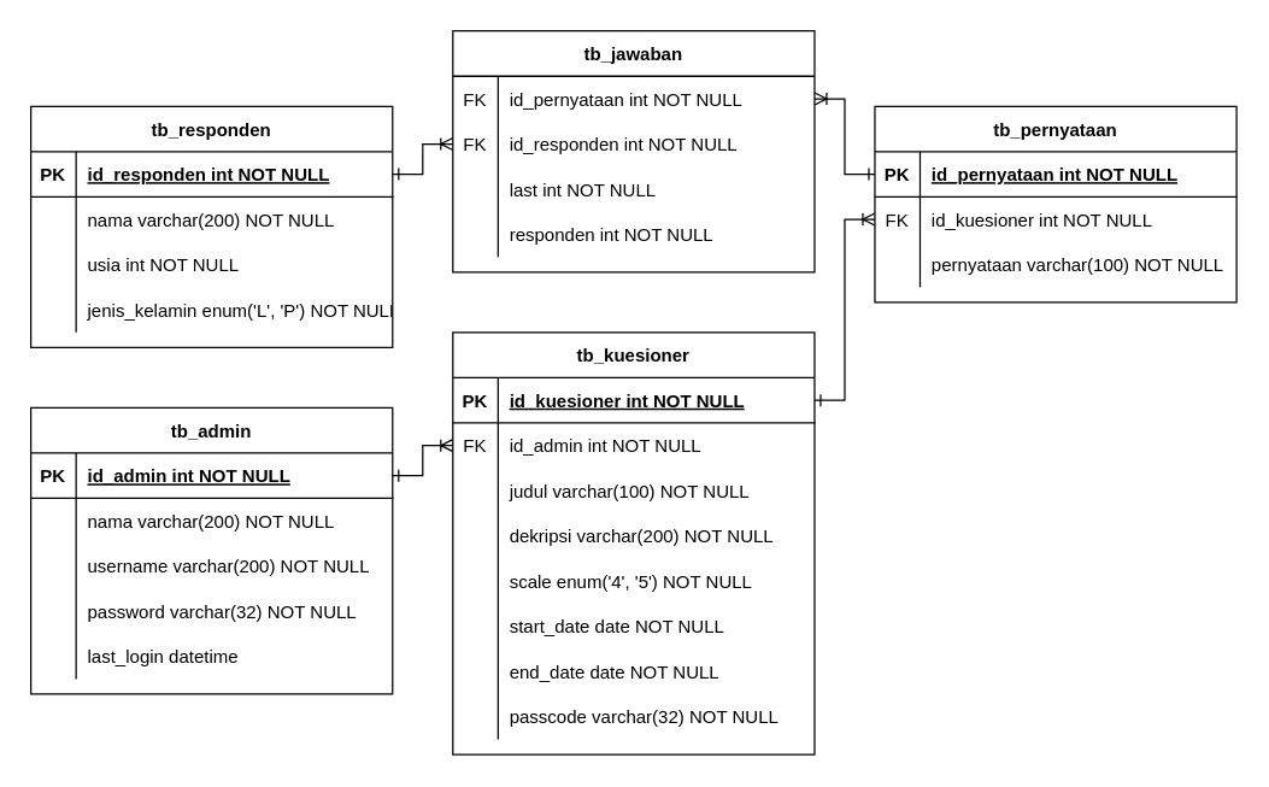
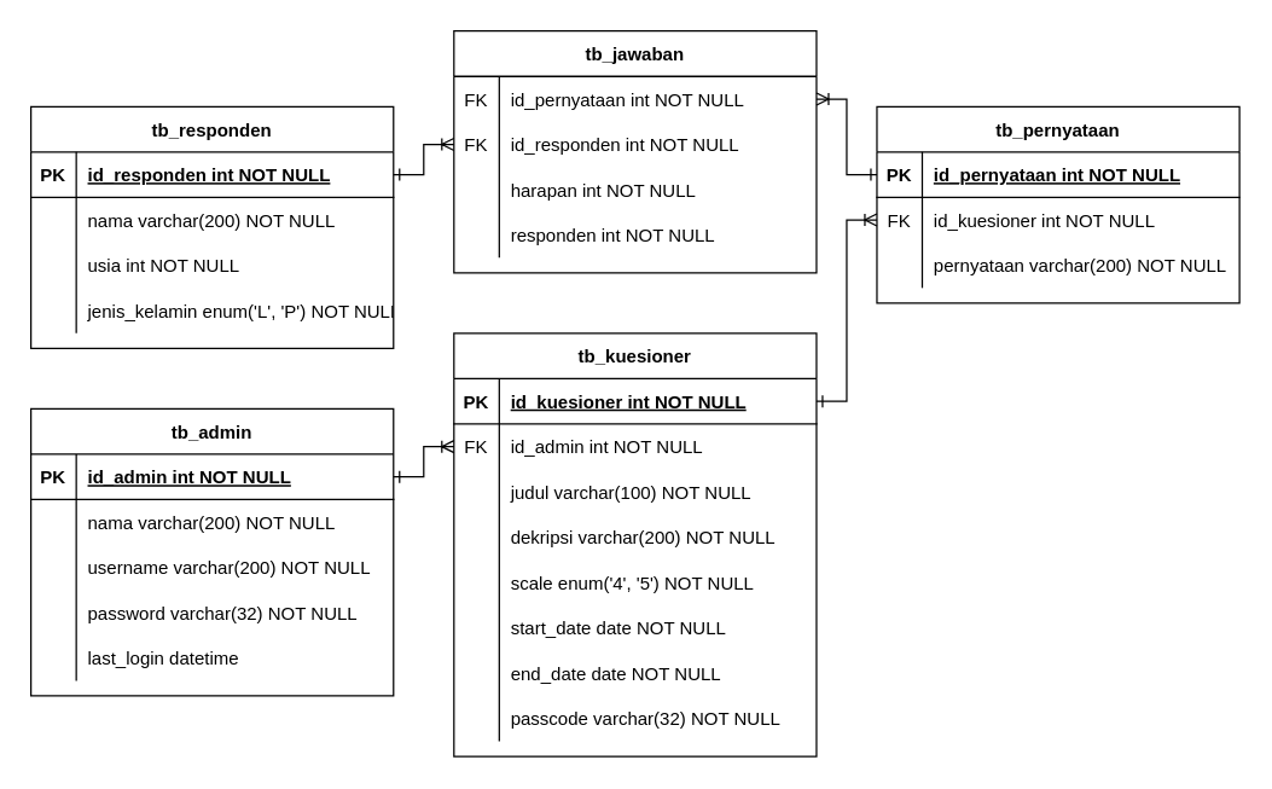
  <mxCell id="0" />
  <mxCell id="1" parent="0" />
  <mxCell id="2" style="edgeStyle=orthogonalEdgeStyle;rounded=0;orthogonalLoop=1;jettySize=auto;html=1;startArrow=ERoneToMany;startFill=0;endArrow=ERone;endFill=0;" parent="1" source="48" target="20" edge="1"><mxGeometry relative="1" as="geometry" /></mxCell>
  <mxCell id="3" style="edgeStyle=orthogonalEdgeStyle;rounded=0;orthogonalLoop=1;jettySize=auto;html=1;startArrow=ERoneToMany;startFill=0;endArrow=ERone;endFill=0;" parent="1" source="71" target="45" edge="1"><mxGeometry relative="1" as="geometry" /></mxCell>
  <mxCell id="4" style="edgeStyle=orthogonalEdgeStyle;rounded=0;orthogonalLoop=1;jettySize=auto;html=1;startArrow=ERoneToMany;startFill=0;endArrow=ERone;endFill=0;" parent="1" source="74" target="7" edge="1"><mxGeometry relative="1" as="geometry" /></mxCell>
  <mxCell id="5" style="edgeStyle=orthogonalEdgeStyle;rounded=0;orthogonalLoop=1;jettySize=auto;html=1;startArrow=ERone;startFill=0;endArrow=ERoneToMany;endFill=0;" edge="1" parent="1" source="55" target="23"><mxGeometry relative="1" as="geometry" /></mxCell>
  <mxCell id="6" value="tb_responden" style="shape=table;startSize=30;container=1;collapsible=1;childLayout=tableLayout;fixedRows=1;rowLines=0;fontStyle=1;align=center;resizeLast=1;" parent="1" vertex="1"><mxGeometry x="20" y="70" width="240" height="160" as="geometry" /></mxCell>
  <mxCell id="7" value="" style="shape=partialRectangle;collapsible=0;dropTarget=0;pointerEvents=0;fillColor=none;points=[[0,0.5],[1,0.5]];portConstraint=eastwest;top=0;left=0;right=0;bottom=1;" parent="6" vertex="1"><mxGeometry y="30" width="240" height="30" as="geometry" /></mxCell>
  <mxCell id="8" value="PK" style="shape=partialRectangle;overflow=hidden;connectable=0;fillColor=none;top=0;left=0;bottom=0;right=0;fontStyle=1;" parent="7" vertex="1"><mxGeometry width="30" height="30" as="geometry" /></mxCell>
  <mxCell id="9" value="id_responden int NOT NULL " style="shape=partialRectangle;overflow=hidden;connectable=0;fillColor=none;top=0;left=0;bottom=0;right=0;align=left;spacingLeft=6;fontStyle=5;" parent="7" vertex="1"><mxGeometry x="30" width="210" height="30" as="geometry" /></mxCell>
  <mxCell id="10" value="" style="shape=partialRectangle;collapsible=0;dropTarget=0;pointerEvents=0;fillColor=none;points=[[0,0.5],[1,0.5]];portConstraint=eastwest;top=0;left=0;right=0;bottom=0;" parent="6" vertex="1"><mxGeometry y="60" width="240" height="30" as="geometry" /></mxCell>
  <mxCell id="11" value="" style="shape=partialRectangle;overflow=hidden;connectable=0;fillColor=none;top=0;left=0;bottom=0;right=0;" parent="10" vertex="1"><mxGeometry width="30" height="30" as="geometry" /></mxCell>
  <mxCell id="12" value="nama varchar(200) NOT NULL" style="shape=partialRectangle;overflow=hidden;connectable=0;fillColor=none;top=0;left=0;bottom=0;right=0;align=left;spacingLeft=6;" parent="10" vertex="1"><mxGeometry x="30" width="210" height="30" as="geometry" /></mxCell>
  <mxCell id="13" value="" style="shape=partialRectangle;collapsible=0;dropTarget=0;pointerEvents=0;fillColor=none;points=[[0,0.5],[1,0.5]];portConstraint=eastwest;top=0;left=0;right=0;bottom=0;" vertex="1" parent="6"><mxGeometry y="90" width="240" height="30" as="geometry" /></mxCell>
  <mxCell id="14" value="" style="shape=partialRectangle;overflow=hidden;connectable=0;fillColor=none;top=0;left=0;bottom=0;right=0;" vertex="1" parent="13"><mxGeometry width="30" height="30" as="geometry" /></mxCell>
  <mxCell id="15" value="usia int NOT NULL" style="shape=partialRectangle;overflow=hidden;connectable=0;fillColor=none;top=0;left=0;bottom=0;right=0;align=left;spacingLeft=6;" vertex="1" parent="13"><mxGeometry x="30" width="210" height="30" as="geometry" /></mxCell>
  <mxCell id="16" value="" style="shape=partialRectangle;collapsible=0;dropTarget=0;pointerEvents=0;fillColor=none;points=[[0,0.5],[1,0.5]];portConstraint=eastwest;top=0;left=0;right=0;bottom=0;" parent="6" vertex="1"><mxGeometry y="120" width="240" height="30" as="geometry" /></mxCell>
  <mxCell id="17" value="" style="shape=partialRectangle;overflow=hidden;connectable=0;fillColor=none;top=0;left=0;bottom=0;right=0;" parent="16" vertex="1"><mxGeometry width="30" height="30" as="geometry" /></mxCell>
  <mxCell id="18" value="jenis_kelamin enum('L', 'P') NOT NULL" style="shape=partialRectangle;overflow=hidden;connectable=0;fillColor=none;top=0;left=0;bottom=0;right=0;align=left;spacingLeft=6;" parent="16" vertex="1"><mxGeometry x="30" width="210" height="30" as="geometry" /></mxCell>
  <mxCell id="19" value="tb_kuesioner" style="shape=table;startSize=30;container=1;collapsible=1;childLayout=tableLayout;fixedRows=1;rowLines=0;fontStyle=1;align=center;resizeLast=1;" parent="1" vertex="1"><mxGeometry x="300" y="220" width="240" height="280" as="geometry" /></mxCell>
  <mxCell id="20" value="" style="shape=partialRectangle;collapsible=0;dropTarget=0;pointerEvents=0;fillColor=none;points=[[0,0.5],[1,0.5]];portConstraint=eastwest;top=0;left=0;right=0;bottom=1;" parent="19" vertex="1"><mxGeometry y="30" width="240" height="30" as="geometry" /></mxCell>
  <mxCell id="21" value="PK" style="shape=partialRectangle;overflow=hidden;connectable=0;fillColor=none;top=0;left=0;bottom=0;right=0;fontStyle=1;" parent="20" vertex="1"><mxGeometry width="30" height="30" as="geometry" /></mxCell>
  <mxCell id="22" value="id_kuesioner int NOT NULL " style="shape=partialRectangle;overflow=hidden;connectable=0;fillColor=none;top=0;left=0;bottom=0;right=0;align=left;spacingLeft=6;fontStyle=5;" parent="20" vertex="1"><mxGeometry x="30" width="210" height="30" as="geometry" /></mxCell>
  <mxCell id="23" value="" style="shape=partialRectangle;collapsible=0;dropTarget=0;pointerEvents=0;fillColor=none;points=[[0,0.5],[1,0.5]];portConstraint=eastwest;top=0;left=0;right=0;bottom=0;" parent="19" vertex="1"><mxGeometry y="60" width="240" height="30" as="geometry" /></mxCell>
  <mxCell id="24" value="FK" style="shape=partialRectangle;overflow=hidden;connectable=0;fillColor=none;top=0;left=0;bottom=0;right=0;" parent="23" vertex="1"><mxGeometry width="30" height="30" as="geometry" /></mxCell>
  <mxCell id="25" value="id_admin int NOT NULL" style="shape=partialRectangle;overflow=hidden;connectable=0;fillColor=none;top=0;left=0;bottom=0;right=0;align=left;spacingLeft=6;" parent="23" vertex="1"><mxGeometry x="30" width="210" height="30" as="geometry" /></mxCell>
  <mxCell id="26" value="" style="shape=partialRectangle;collapsible=0;dropTarget=0;pointerEvents=0;fillColor=none;points=[[0,0.5],[1,0.5]];portConstraint=eastwest;top=0;left=0;right=0;bottom=0;" vertex="1" parent="19"><mxGeometry y="90" width="240" height="30" as="geometry" /></mxCell>
  <mxCell id="27" value="" style="shape=partialRectangle;overflow=hidden;connectable=0;fillColor=none;top=0;left=0;bottom=0;right=0;" vertex="1" parent="26"><mxGeometry width="30" height="30" as="geometry" /></mxCell>
  <mxCell id="28" value="judul varchar(100) NOT NULL" style="shape=partialRectangle;overflow=hidden;connectable=0;fillColor=none;top=0;left=0;bottom=0;right=0;align=left;spacingLeft=6;" vertex="1" parent="26"><mxGeometry x="30" width="210" height="30" as="geometry" /></mxCell>
  <mxCell id="29" value="" style="shape=partialRectangle;collapsible=0;dropTarget=0;pointerEvents=0;fillColor=none;points=[[0,0.5],[1,0.5]];portConstraint=eastwest;top=0;left=0;right=0;bottom=0;" parent="19" vertex="1"><mxGeometry y="120" width="240" height="30" as="geometry" /></mxCell>
  <mxCell id="30" value="" style="shape=partialRectangle;overflow=hidden;connectable=0;fillColor=none;top=0;left=0;bottom=0;right=0;" parent="29" vertex="1"><mxGeometry width="30" height="30" as="geometry" /></mxCell>
  <mxCell id="31" value="dekripsi varchar(200) NOT NULL" style="shape=partialRectangle;overflow=hidden;connectable=0;fillColor=none;top=0;left=0;bottom=0;right=0;align=left;spacingLeft=6;" parent="29" vertex="1"><mxGeometry x="30" width="210" height="30" as="geometry" /></mxCell>
  <mxCell id="32" value="" style="shape=partialRectangle;collapsible=0;dropTarget=0;pointerEvents=0;fillColor=none;points=[[0,0.5],[1,0.5]];portConstraint=eastwest;top=0;left=0;right=0;bottom=0;" parent="19" vertex="1"><mxGeometry y="150" width="240" height="30" as="geometry" /></mxCell>
  <mxCell id="33" value="" style="shape=partialRectangle;overflow=hidden;connectable=0;fillColor=none;top=0;left=0;bottom=0;right=0;" parent="32" vertex="1"><mxGeometry width="30" height="30" as="geometry" /></mxCell>
  <mxCell id="34" value="scale enum('4', '5') NOT NULL" style="shape=partialRectangle;overflow=hidden;connectable=0;fillColor=none;top=0;left=0;bottom=0;right=0;align=left;spacingLeft=6;" parent="32" vertex="1"><mxGeometry x="30" width="210" height="30" as="geometry" /></mxCell>
  <mxCell id="35" value="" style="shape=partialRectangle;collapsible=0;dropTarget=0;pointerEvents=0;fillColor=none;points=[[0,0.5],[1,0.5]];portConstraint=eastwest;top=0;left=0;right=0;bottom=0;" parent="19" vertex="1"><mxGeometry y="180" width="240" height="30" as="geometry" /></mxCell>
  <mxCell id="36" value="" style="shape=partialRectangle;overflow=hidden;connectable=0;fillColor=none;top=0;left=0;bottom=0;right=0;" parent="35" vertex="1"><mxGeometry width="30" height="30" as="geometry" /></mxCell>
  <mxCell id="37" value="start_date date NOT NULL" style="shape=partialRectangle;overflow=hidden;connectable=0;fillColor=none;top=0;left=0;bottom=0;right=0;align=left;spacingLeft=6;" parent="35" vertex="1"><mxGeometry x="30" width="210" height="30" as="geometry" /></mxCell>
  <mxCell id="38" value="" style="shape=partialRectangle;collapsible=0;dropTarget=0;pointerEvents=0;fillColor=none;points=[[0,0.5],[1,0.5]];portConstraint=eastwest;top=0;left=0;right=0;bottom=0;" parent="19" vertex="1"><mxGeometry y="210" width="240" height="30" as="geometry" /></mxCell>
  <mxCell id="39" value="" style="shape=partialRectangle;overflow=hidden;connectable=0;fillColor=none;top=0;left=0;bottom=0;right=0;" parent="38" vertex="1"><mxGeometry width="30" height="30" as="geometry" /></mxCell>
  <mxCell id="40" value="end_date date NOT NULL" style="shape=partialRectangle;overflow=hidden;connectable=0;fillColor=none;top=0;left=0;bottom=0;right=0;align=left;spacingLeft=6;" parent="38" vertex="1"><mxGeometry x="30" width="210" height="30" as="geometry" /></mxCell>
  <mxCell id="41" value="" style="shape=partialRectangle;collapsible=0;dropTarget=0;pointerEvents=0;fillColor=none;points=[[0,0.5],[1,0.5]];portConstraint=eastwest;top=0;left=0;right=0;bottom=0;" vertex="1" parent="19"><mxGeometry y="240" width="240" height="30" as="geometry" /></mxCell>
  <mxCell id="42" value="" style="shape=partialRectangle;overflow=hidden;connectable=0;fillColor=none;top=0;left=0;bottom=0;right=0;" vertex="1" parent="41"><mxGeometry width="30" height="30" as="geometry" /></mxCell>
  <mxCell id="43" value="passcode varchar(32) NOT NULL" style="shape=partialRectangle;overflow=hidden;connectable=0;fillColor=none;top=0;left=0;bottom=0;right=0;align=left;spacingLeft=6;" vertex="1" parent="41"><mxGeometry x="30" width="210" height="30" as="geometry" /></mxCell>
  <mxCell id="44" value="tb_pernyataan" style="shape=table;startSize=30;container=1;collapsible=1;childLayout=tableLayout;fixedRows=1;rowLines=0;fontStyle=1;align=center;resizeLast=1;" parent="1" vertex="1"><mxGeometry x="580" y="70" width="240" height="130" as="geometry" /></mxCell>
  <mxCell id="45" value="" style="shape=partialRectangle;collapsible=0;dropTarget=0;pointerEvents=0;fillColor=none;points=[[0,0.5],[1,0.5]];portConstraint=eastwest;top=0;left=0;right=0;bottom=1;" parent="44" vertex="1"><mxGeometry y="30" width="240" height="30" as="geometry" /></mxCell>
  <mxCell id="46" value="PK" style="shape=partialRectangle;overflow=hidden;connectable=0;fillColor=none;top=0;left=0;bottom=0;right=0;fontStyle=1;" parent="45" vertex="1"><mxGeometry width="30" height="30" as="geometry" /></mxCell>
  <mxCell id="47" value="id_pernyataan int NOT NULL" style="shape=partialRectangle;overflow=hidden;connectable=0;fillColor=none;top=0;left=0;bottom=0;right=0;align=left;spacingLeft=6;fontStyle=5;" parent="45" vertex="1"><mxGeometry x="30" width="210" height="30" as="geometry" /></mxCell>
  <mxCell id="48" value="" style="shape=partialRectangle;collapsible=0;dropTarget=0;pointerEvents=0;fillColor=none;points=[[0,0.5],[1,0.5]];portConstraint=eastwest;top=0;left=0;right=0;bottom=0;" parent="44" vertex="1"><mxGeometry y="60" width="240" height="30" as="geometry" /></mxCell>
  <mxCell id="49" value="FK" style="shape=partialRectangle;overflow=hidden;connectable=0;fillColor=none;top=0;left=0;bottom=0;right=0;" parent="48" vertex="1"><mxGeometry width="30" height="30" as="geometry" /></mxCell>
  <mxCell id="50" value="id_kuesioner int NOT NULL" style="shape=partialRectangle;overflow=hidden;connectable=0;fillColor=none;top=0;left=0;bottom=0;right=0;align=left;spacingLeft=6;" parent="48" vertex="1"><mxGeometry x="30" width="210" height="30" as="geometry" /></mxCell>
  <mxCell id="51" value="" style="shape=partialRectangle;collapsible=0;dropTarget=0;pointerEvents=0;fillColor=none;points=[[0,0.5],[1,0.5]];portConstraint=eastwest;top=0;left=0;right=0;bottom=0;" parent="44" vertex="1"><mxGeometry y="90" width="240" height="30" as="geometry" /></mxCell>
  <mxCell id="52" value="" style="shape=partialRectangle;overflow=hidden;connectable=0;fillColor=none;top=0;left=0;bottom=0;right=0;" parent="51" vertex="1"><mxGeometry width="30" height="30" as="geometry" /></mxCell>
- <mxCell id="53" value="pernyataan varchar(100) NOT NULL" style="shape=partialRectangle;overflow=hidden;connectable=0;fillColor=none;top=0;left=0;bottom=0;right=0;align=left;spacingLeft=6;" parent="51" vertex="1"><mxGeometry x="30" width="210" height="30" as="geometry" /></mxCell>
+ <mxCell id="53" value="pernyataan varchar(200) NOT NULL" style="shape=partialRectangle;overflow=hidden;connectable=0;fillColor=none;top=0;left=0;bottom=0;right=0;align=left;spacingLeft=6;" parent="51" vertex="1"><mxGeometry x="30" width="210" height="30" as="geometry" /></mxCell>
  <mxCell id="54" value="tb_admin" style="shape=table;startSize=30;container=1;collapsible=1;childLayout=tableLayout;fixedRows=1;rowLines=0;fontStyle=1;align=center;resizeLast=1;" vertex="1" parent="1"><mxGeometry x="20" y="270" width="240" height="190" as="geometry" /></mxCell>
  <mxCell id="55" value="" style="shape=partialRectangle;collapsible=0;dropTarget=0;pointerEvents=0;fillColor=none;points=[[0,0.5],[1,0.5]];portConstraint=eastwest;top=0;left=0;right=0;bottom=1;" vertex="1" parent="54"><mxGeometry y="30" width="240" height="30" as="geometry" /></mxCell>
  <mxCell id="56" value="PK" style="shape=partialRectangle;overflow=hidden;connectable=0;fillColor=none;top=0;left=0;bottom=0;right=0;fontStyle=1;" vertex="1" parent="55"><mxGeometry width="30" height="30" as="geometry" /></mxCell>
  <mxCell id="57" value="id_admin int NOT NULL " style="shape=partialRectangle;overflow=hidden;connectable=0;fillColor=none;top=0;left=0;bottom=0;right=0;align=left;spacingLeft=6;fontStyle=5;" vertex="1" parent="55"><mxGeometry x="30" width="210" height="30" as="geometry" /></mxCell>
  <mxCell id="58" value="" style="shape=partialRectangle;collapsible=0;dropTarget=0;pointerEvents=0;fillColor=none;points=[[0,0.5],[1,0.5]];portConstraint=eastwest;top=0;left=0;right=0;bottom=0;" vertex="1" parent="54"><mxGeometry y="60" width="240" height="30" as="geometry" /></mxCell>
  <mxCell id="59" value="" style="shape=partialRectangle;overflow=hidden;connectable=0;fillColor=none;top=0;left=0;bottom=0;right=0;" vertex="1" parent="58"><mxGeometry width="30" height="30" as="geometry" /></mxCell>
  <mxCell id="60" value="nama varchar(200) NOT NULL" style="shape=partialRectangle;overflow=hidden;connectable=0;fillColor=none;top=0;left=0;bottom=0;right=0;align=left;spacingLeft=6;" vertex="1" parent="58"><mxGeometry x="30" width="210" height="30" as="geometry" /></mxCell>
  <mxCell id="61" value="" style="shape=partialRectangle;collapsible=0;dropTarget=0;pointerEvents=0;fillColor=none;points=[[0,0.5],[1,0.5]];portConstraint=eastwest;top=0;left=0;right=0;bottom=0;" vertex="1" parent="54"><mxGeometry y="90" width="240" height="30" as="geometry" /></mxCell>
  <mxCell id="62" value="" style="shape=partialRectangle;overflow=hidden;connectable=0;fillColor=none;top=0;left=0;bottom=0;right=0;" vertex="1" parent="61"><mxGeometry width="30" height="30" as="geometry" /></mxCell>
  <mxCell id="63" value="username varchar(200) NOT NULL" style="shape=partialRectangle;overflow=hidden;connectable=0;fillColor=none;top=0;left=0;bottom=0;right=0;align=left;spacingLeft=6;" vertex="1" parent="61"><mxGeometry x="30" width="210" height="30" as="geometry" /></mxCell>
  <mxCell id="64" value="" style="shape=partialRectangle;collapsible=0;dropTarget=0;pointerEvents=0;fillColor=none;points=[[0,0.5],[1,0.5]];portConstraint=eastwest;top=0;left=0;right=0;bottom=0;" vertex="1" parent="54"><mxGeometry y="120" width="240" height="30" as="geometry" /></mxCell>
  <mxCell id="65" value="" style="shape=partialRectangle;overflow=hidden;connectable=0;fillColor=none;top=0;left=0;bottom=0;right=0;" vertex="1" parent="64"><mxGeometry width="30" height="30" as="geometry" /></mxCell>
  <mxCell id="66" value="password varchar(32) NOT NULL" style="shape=partialRectangle;overflow=hidden;connectable=0;fillColor=none;top=0;left=0;bottom=0;right=0;align=left;spacingLeft=6;" vertex="1" parent="64"><mxGeometry x="30" width="210" height="30" as="geometry" /></mxCell>
  <mxCell id="67" value="" style="shape=partialRectangle;collapsible=0;dropTarget=0;pointerEvents=0;fillColor=none;points=[[0,0.5],[1,0.5]];portConstraint=eastwest;top=0;left=0;right=0;bottom=0;" vertex="1" parent="54"><mxGeometry y="150" width="240" height="30" as="geometry" /></mxCell>
  <mxCell id="68" value="" style="shape=partialRectangle;overflow=hidden;connectable=0;fillColor=none;top=0;left=0;bottom=0;right=0;" vertex="1" parent="67"><mxGeometry width="30" height="30" as="geometry" /></mxCell>
  <mxCell id="69" value="last_login datetime" style="shape=partialRectangle;overflow=hidden;connectable=0;fillColor=none;top=0;left=0;bottom=0;right=0;align=left;spacingLeft=6;" vertex="1" parent="67"><mxGeometry x="30" width="210" height="30" as="geometry" /></mxCell>
  <mxCell id="70" value="tb_jawaban" style="shape=table;startSize=30;container=1;collapsible=1;childLayout=tableLayout;fixedRows=1;rowLines=0;fontStyle=1;align=center;resizeLast=1;" parent="1" vertex="1"><mxGeometry x="300" y="20" width="240" height="160" as="geometry" /></mxCell>
  <mxCell id="71" value="" style="shape=partialRectangle;collapsible=0;dropTarget=0;pointerEvents=0;fillColor=none;points=[[0,0.5],[1,0.5]];portConstraint=eastwest;top=0;left=0;right=0;bottom=0;" parent="70" vertex="1"><mxGeometry y="30" width="240" height="30" as="geometry" /></mxCell>
  <mxCell id="72" value="FK" style="shape=partialRectangle;overflow=hidden;connectable=0;fillColor=none;top=0;left=0;bottom=0;right=0;" parent="71" vertex="1"><mxGeometry width="30" height="30" as="geometry" /></mxCell>
  <mxCell id="73" value="id_pernyataan int NOT NULL" style="shape=partialRectangle;overflow=hidden;connectable=0;fillColor=none;top=0;left=0;bottom=0;right=0;align=left;spacingLeft=6;" parent="71" vertex="1"><mxGeometry x="30" width="210" height="30" as="geometry" /></mxCell>
  <mxCell id="74" value="" style="shape=partialRectangle;collapsible=0;dropTarget=0;pointerEvents=0;fillColor=none;points=[[0,0.5],[1,0.5]];portConstraint=eastwest;top=0;left=0;right=0;bottom=0;" parent="70" vertex="1"><mxGeometry y="60" width="240" height="30" as="geometry" /></mxCell>
  <mxCell id="75" value="FK" style="shape=partialRectangle;overflow=hidden;connectable=0;fillColor=none;top=0;left=0;bottom=0;right=0;" parent="74" vertex="1"><mxGeometry width="30" height="30" as="geometry" /></mxCell>
  <mxCell id="76" value="id_responden int NOT NULL" style="shape=partialRectangle;overflow=hidden;connectable=0;fillColor=none;top=0;left=0;bottom=0;right=0;align=left;spacingLeft=6;" parent="74" vertex="1"><mxGeometry x="30" width="210" height="30" as="geometry" /></mxCell>
  <mxCell id="77" value="" style="shape=partialRectangle;collapsible=0;dropTarget=0;pointerEvents=0;fillColor=none;points=[[0,0.5],[1,0.5]];portConstraint=eastwest;top=0;left=0;right=0;bottom=0;" parent="70" vertex="1"><mxGeometry y="90" width="240" height="30" as="geometry" /></mxCell>
  <mxCell id="78" value="" style="shape=partialRectangle;overflow=hidden;connectable=0;fillColor=none;top=0;left=0;bottom=0;right=0;" parent="77" vertex="1"><mxGeometry width="30" height="30" as="geometry" /></mxCell>
- <mxCell id="79" value="last int NOT NULL" style="shape=partialRectangle;overflow=hidden;connectable=0;fillColor=none;top=0;left=0;bottom=0;right=0;align=left;spacingLeft=6;" parent="77" vertex="1"><mxGeometry x="30" width="210" height="30" as="geometry" /></mxCell>
+ <mxCell id="79" value="harapan int NOT NULL" style="shape=partialRectangle;overflow=hidden;connectable=0;fillColor=none;top=0;left=0;bottom=0;right=0;align=left;spacingLeft=6;" parent="77" vertex="1"><mxGeometry x="30" width="210" height="30" as="geometry" /></mxCell>
  <mxCell id="80" value="" style="shape=partialRectangle;collapsible=0;dropTarget=0;pointerEvents=0;fillColor=none;points=[[0,0.5],[1,0.5]];portConstraint=eastwest;top=0;left=0;right=0;bottom=0;" parent="70" vertex="1"><mxGeometry y="120" width="240" height="30" as="geometry" /></mxCell>
  <mxCell id="81" value="" style="shape=partialRectangle;overflow=hidden;connectable=0;fillColor=none;top=0;left=0;bottom=0;right=0;" parent="80" vertex="1"><mxGeometry width="30" height="30" as="geometry" /></mxCell>
  <mxCell id="82" value="responden int NOT NULL" style="shape=partialRectangle;overflow=hidden;connectable=0;fillColor=none;top=0;left=0;bottom=0;right=0;align=left;spacingLeft=6;" parent="80" vertex="1"><mxGeometry x="30" width="210" height="30" as="geometry" /></mxCell>
